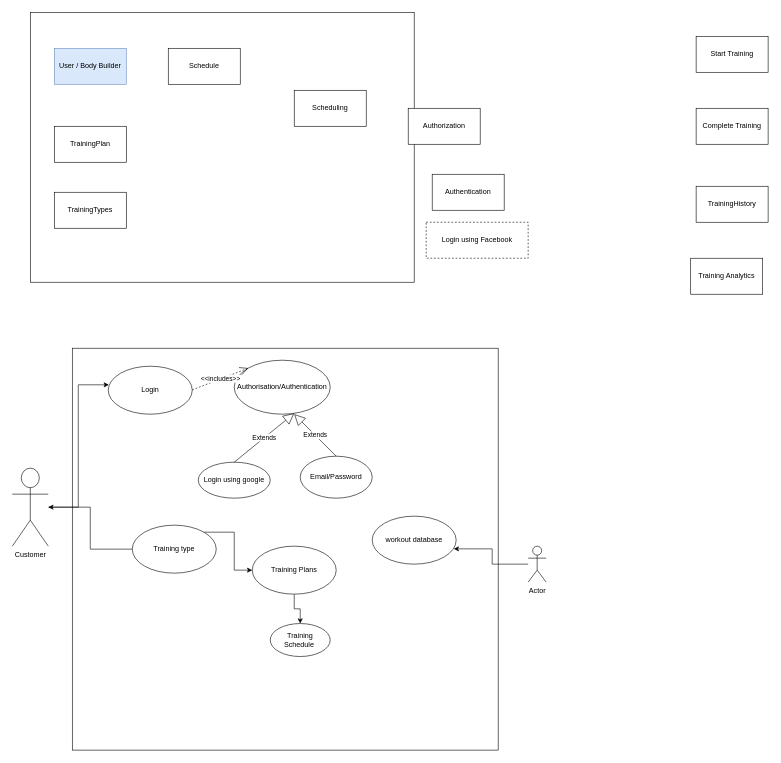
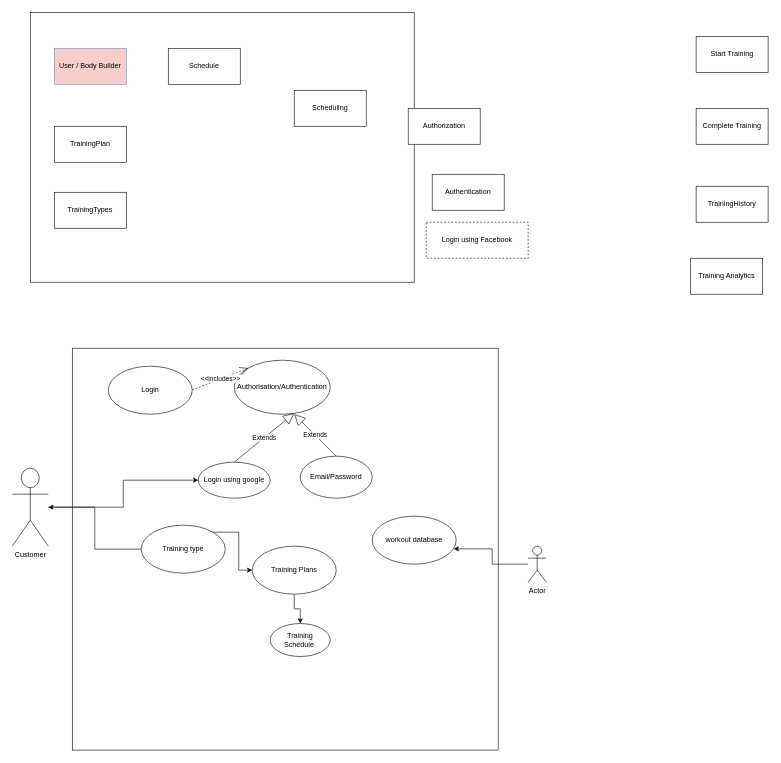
  <mxCell id="0" />
  <mxCell id="1" parent="0" />
  <mxCell id="2" value="" style="rounded=0;whiteSpace=wrap;html=1;" vertex="1" parent="1"><mxGeometry x="50" y="20" width="640" height="450" as="geometry" /></mxCell>
- <mxCell id="3" value="User / Body Builder" style="rounded=0;whiteSpace=wrap;html=1;fillColor=#dae8fc;strokeColor=#6c8ebf;" vertex="1" parent="1"><mxGeometry x="90" y="80" width="120" height="60" as="geometry" /></mxCell>
+ <mxCell id="3" value="User / Body Builder" style="rounded=0;whiteSpace=wrap;html=1;fillColor=#f8cecc;strokeColor=#6c8ebf;" vertex="1" parent="1"><mxGeometry x="90" y="80" width="120" height="60" as="geometry" /></mxCell>
  <mxCell id="4" value="Schedule" style="rounded=0;whiteSpace=wrap;html=1;" vertex="1" parent="1"><mxGeometry x="280" y="80" width="120" height="60" as="geometry" /></mxCell>
  <mxCell id="5" value="Scheduling" style="rounded=0;whiteSpace=wrap;html=1;" vertex="1" parent="1"><mxGeometry x="490" y="150" width="120" height="60" as="geometry" /></mxCell>
  <mxCell id="6" value="TrainingPlan" style="rounded=0;whiteSpace=wrap;html=1;" vertex="1" parent="1"><mxGeometry x="90" y="210" width="120" height="60" as="geometry" /></mxCell>
  <mxCell id="7" value="TrainingTypes" style="rounded=0;whiteSpace=wrap;html=1;" vertex="1" parent="1"><mxGeometry x="90" y="320" width="120" height="60" as="geometry" /></mxCell>
  <mxCell id="8" value="Start Training" style="rounded=0;whiteSpace=wrap;html=1;" vertex="1" parent="1"><mxGeometry x="1160" y="60" width="120" height="60" as="geometry" /></mxCell>
  <mxCell id="9" value="Complete Training" style="rounded=0;whiteSpace=wrap;html=1;" vertex="1" parent="1"><mxGeometry x="1160" y="180" width="120" height="60" as="geometry" /></mxCell>
  <mxCell id="10" value="TrainingHistory" style="rounded=0;whiteSpace=wrap;html=1;" vertex="1" parent="1"><mxGeometry x="1160" y="310" width="120" height="60" as="geometry" /></mxCell>
  <mxCell id="11" value="Training Analytics" style="rounded=0;whiteSpace=wrap;html=1;" vertex="1" parent="1"><mxGeometry x="1151" y="430" width="120" height="60" as="geometry" /></mxCell>
  <mxCell id="12" value="Authentication" style="rounded=0;whiteSpace=wrap;html=1;" vertex="1" parent="1"><mxGeometry x="720" y="290" width="120" height="60" as="geometry" /></mxCell>
  <mxCell id="13" value="Authorization" style="rounded=0;whiteSpace=wrap;html=1;" vertex="1" parent="1"><mxGeometry x="680" y="180" width="120" height="60" as="geometry" /></mxCell>
  <mxCell id="14" value="Login using Facebook" style="rounded=0;whiteSpace=wrap;html=1;dashed=1;" vertex="1" parent="1"><mxGeometry x="710" y="370" width="170" height="60" as="geometry" /></mxCell>
  <mxCell id="15" value="" style="rounded=0;whiteSpace=wrap;html=1;" vertex="1" parent="1"><mxGeometry x="120" y="580" width="710" height="670" as="geometry" /></mxCell>
  <mxCell id="16" style="edgeStyle=orthogonalEdgeStyle;rounded=0;orthogonalLoop=1;jettySize=auto;html=1;" edge="1" parent="1" source="18" target="28"><mxGeometry relative="1" as="geometry" /></mxCell>
  <mxCell id="17" style="edgeStyle=orthogonalEdgeStyle;rounded=0;orthogonalLoop=1;jettySize=auto;html=1;exitX=1;exitY=0;exitDx=0;exitDy=0;" edge="1" parent="1" source="18" target="23"><mxGeometry relative="1" as="geometry" /></mxCell>
- <mxCell id="18" value="Training type" style="ellipse;whiteSpace=wrap;html=1;" vertex="1" parent="1"><mxGeometry x="220" y="875" width="140" height="80" as="geometry" /></mxCell>
+ <mxCell id="18" value="Training type" style="ellipse;whiteSpace=wrap;html=1;" vertex="1" parent="1"><mxGeometry x="235" y="875" width="140" height="80" as="geometry" /></mxCell>
  <mxCell id="19" value="Training Schedule&amp;nbsp;" style="ellipse;whiteSpace=wrap;html=1;" vertex="1" parent="1"><mxGeometry x="450" y="1039" width="100" height="55" as="geometry" /></mxCell>
  <mxCell id="20" value="workout database" style="ellipse;whiteSpace=wrap;html=1;" vertex="1" parent="1"><mxGeometry x="620" y="860" width="140" height="80" as="geometry" /></mxCell>
  <mxCell id="21" value="Email/Password" style="ellipse;whiteSpace=wrap;html=1;" vertex="1" parent="1"><mxGeometry x="500" y="760" width="120" height="70" as="geometry" /></mxCell>
  <mxCell id="22" style="edgeStyle=orthogonalEdgeStyle;rounded=0;orthogonalLoop=1;jettySize=auto;html=1;entryX=0.5;entryY=0;entryDx=0;entryDy=0;" edge="1" parent="1" source="23" target="19"><mxGeometry relative="1" as="geometry" /></mxCell>
  <mxCell id="23" value="Training Plans" style="ellipse;whiteSpace=wrap;html=1;" vertex="1" parent="1"><mxGeometry x="420" y="910" width="140" height="80" as="geometry" /></mxCell>
  <mxCell id="24" value="Login using google" style="ellipse;whiteSpace=wrap;html=1;" vertex="1" parent="1"><mxGeometry x="330" y="770" width="120" height="60" as="geometry" /></mxCell>
  <mxCell id="25" value="Authorisation/Authentication" style="ellipse;whiteSpace=wrap;html=1;" vertex="1" parent="1"><mxGeometry x="390" y="600" width="160" height="90" as="geometry" /></mxCell>
  <mxCell id="26" value="Login" style="ellipse;whiteSpace=wrap;html=1;" vertex="1" parent="1"><mxGeometry x="180" y="610" width="140" height="80" as="geometry" /></mxCell>
- <mxCell id="27" style="edgeStyle=orthogonalEdgeStyle;rounded=0;orthogonalLoop=1;jettySize=auto;html=1;entryX=0.007;entryY=0.388;entryDx=0;entryDy=0;entryPerimeter=0;" edge="1" parent="1" source="28" target="26"><mxGeometry relative="1" as="geometry" /></mxCell>
+ <mxCell id="27" style="edgeStyle=orthogonalEdgeStyle;rounded=0;orthogonalLoop=1;jettySize=auto;html=1;" edge="1" parent="1" source="28" target="24"><mxGeometry relative="1" as="geometry" /></mxCell>
  <mxCell id="28" value="Customer" style="shape=umlActor;verticalLabelPosition=bottom;verticalAlign=top;html=1;" vertex="1" parent="1"><mxGeometry x="20" y="780" width="60" height="130" as="geometry" /></mxCell>
  <mxCell id="29" style="edgeStyle=orthogonalEdgeStyle;rounded=0;orthogonalLoop=1;jettySize=auto;html=1;entryX=0.971;entryY=0.681;entryDx=0;entryDy=0;entryPerimeter=0;" edge="1" parent="1" source="30" target="20"><mxGeometry relative="1" as="geometry" /></mxCell>
  <mxCell id="30" value="Actor" style="shape=umlActor;verticalLabelPosition=bottom;verticalAlign=top;html=1;" vertex="1" parent="1"><mxGeometry x="880" y="910" width="30" height="60" as="geometry" /></mxCell>
  <mxCell id="31" value="&amp;lt;&amp;lt;includes&amp;gt;&amp;gt;" style="endArrow=open;endSize=12;dashed=1;html=1;rounded=0;entryX=0;entryY=0;entryDx=0;entryDy=0;" edge="1" parent="1" target="25"><mxGeometry width="160" relative="1" as="geometry"><mxPoint x="320" y="649.5" as="sourcePoint" /><mxPoint x="480" y="649.5" as="targetPoint" /></mxGeometry></mxCell>
  <mxCell id="32" value="Extends" style="endArrow=block;endSize=16;endFill=0;html=1;rounded=0;entryX=0.625;entryY=0.983;entryDx=0;entryDy=0;entryPerimeter=0;exitX=0.5;exitY=0;exitDx=0;exitDy=0;" edge="1" parent="1" source="24" target="25"><mxGeometry width="160" relative="1" as="geometry"><mxPoint x="350" y="720" as="sourcePoint" /><mxPoint x="510" y="720" as="targetPoint" /></mxGeometry></mxCell>
  <mxCell id="33" value="Extends" style="endArrow=block;endSize=16;endFill=0;html=1;rounded=0;exitX=0.5;exitY=0;exitDx=0;exitDy=0;" edge="1" parent="1" source="21"><mxGeometry width="160" relative="1" as="geometry"><mxPoint x="400" y="780" as="sourcePoint" /><mxPoint x="490" y="690" as="targetPoint" /></mxGeometry></mxCell>
